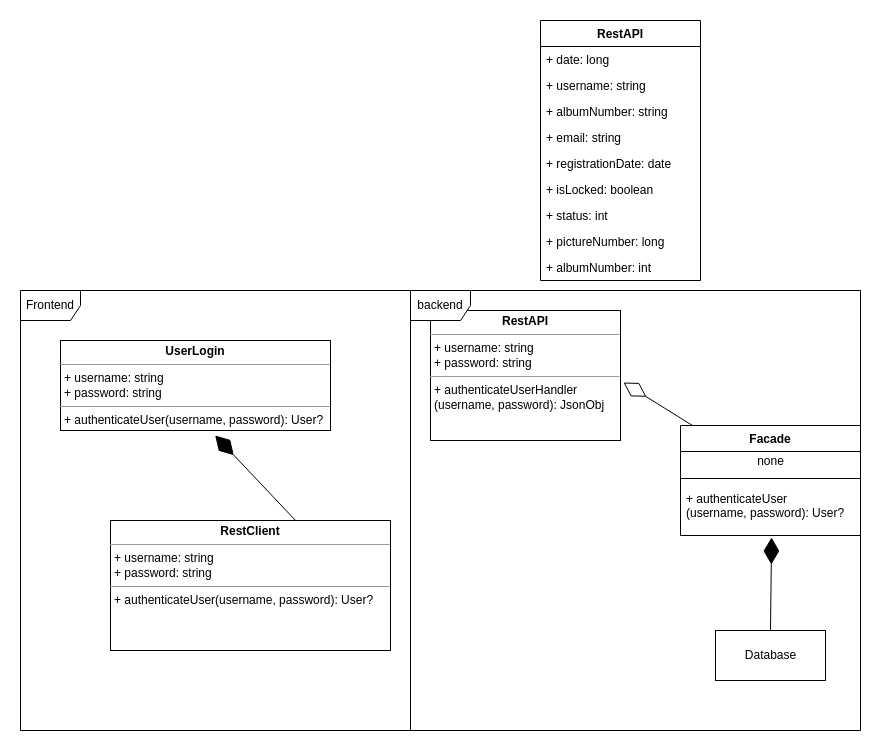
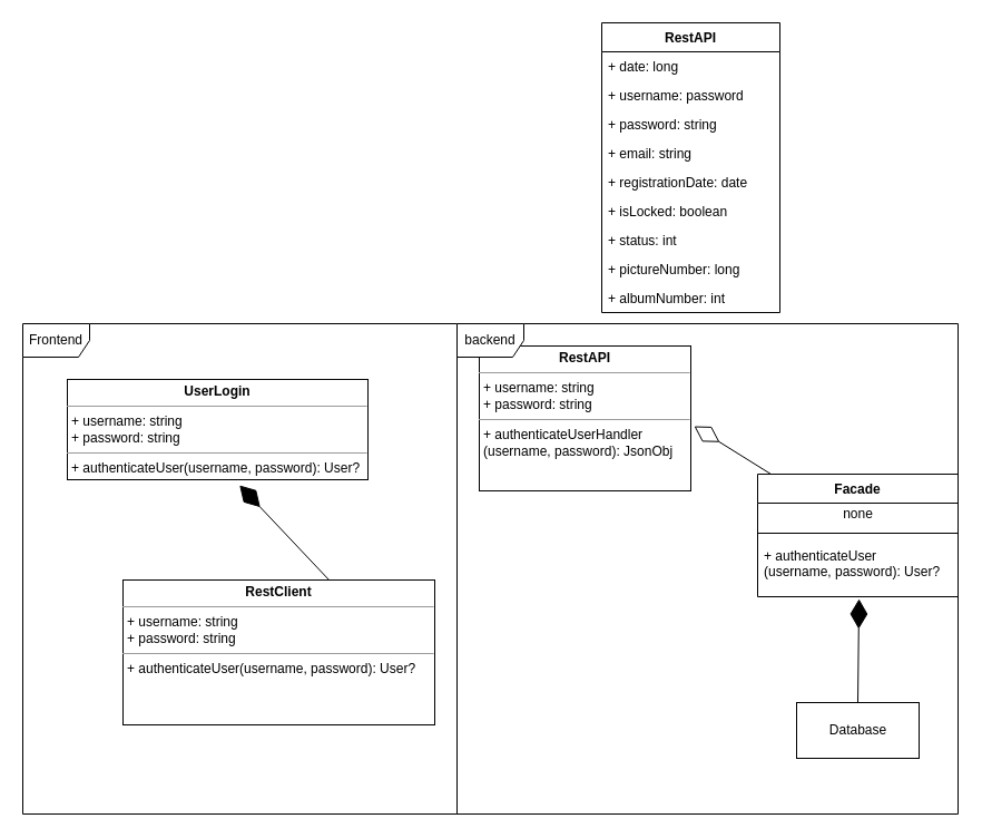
  <mxCell id="0" />
  <mxCell id="1" parent="0" />
  <mxCell id="2" value="RestAPI" style="swimlane;fontStyle=1;align=center;verticalAlign=top;childLayout=stackLayout;horizontal=1;startSize=26;horizontalStack=0;resizeParent=1;resizeParentMax=0;resizeLast=0;collapsible=1;marginBottom=0;" parent="1" vertex="1"><mxGeometry x="540" y="20" width="160" height="260" as="geometry" /></mxCell>
  <mxCell id="3" value="+ date: long&#10;" style="text;strokeColor=none;fillColor=none;align=left;verticalAlign=top;spacingLeft=4;spacingRight=4;overflow=hidden;rotatable=0;points=[[0,0.5],[1,0.5]];portConstraint=eastwest;" parent="2" vertex="1"><mxGeometry y="26" width="160" height="26" as="geometry" /></mxCell>
- <mxCell id="4" value="+ username: string&#10;" style="text;strokeColor=none;fillColor=none;align=left;verticalAlign=top;spacingLeft=4;spacingRight=4;overflow=hidden;rotatable=0;points=[[0,0.5],[1,0.5]];portConstraint=eastwest;" parent="2" vertex="1"><mxGeometry y="52" width="160" height="26" as="geometry" /></mxCell>
- <mxCell id="5" value="+ albumNumber: string" style="text;strokeColor=none;fillColor=none;align=left;verticalAlign=top;spacingLeft=4;spacingRight=4;overflow=hidden;rotatable=0;points=[[0,0.5],[1,0.5]];portConstraint=eastwest;" parent="2" vertex="1"><mxGeometry y="78" width="160" height="26" as="geometry" /></mxCell>
+ <mxCell id="4" value="+ username: password&#10;" style="text;strokeColor=none;fillColor=none;align=left;verticalAlign=top;spacingLeft=4;spacingRight=4;overflow=hidden;rotatable=0;points=[[0,0.5],[1,0.5]];portConstraint=eastwest;" parent="2" vertex="1"><mxGeometry y="52" width="160" height="26" as="geometry" /></mxCell>
+ <mxCell id="5" value="+ password: string" style="text;strokeColor=none;fillColor=none;align=left;verticalAlign=top;spacingLeft=4;spacingRight=4;overflow=hidden;rotatable=0;points=[[0,0.5],[1,0.5]];portConstraint=eastwest;" parent="2" vertex="1"><mxGeometry y="78" width="160" height="26" as="geometry" /></mxCell>
  <mxCell id="6" value="+ email: string&#10;" style="text;strokeColor=none;fillColor=none;align=left;verticalAlign=top;spacingLeft=4;spacingRight=4;overflow=hidden;rotatable=0;points=[[0,0.5],[1,0.5]];portConstraint=eastwest;" parent="2" vertex="1"><mxGeometry y="104" width="160" height="26" as="geometry" /></mxCell>
  <mxCell id="7" value="+ registrationDate: date&#10;" style="text;strokeColor=none;fillColor=none;align=left;verticalAlign=top;spacingLeft=4;spacingRight=4;overflow=hidden;rotatable=0;points=[[0,0.5],[1,0.5]];portConstraint=eastwest;" parent="2" vertex="1"><mxGeometry y="130" width="160" height="26" as="geometry" /></mxCell>
  <mxCell id="8" value="+ isLocked: boolean&#10;" style="text;strokeColor=none;fillColor=none;align=left;verticalAlign=top;spacingLeft=4;spacingRight=4;overflow=hidden;rotatable=0;points=[[0,0.5],[1,0.5]];portConstraint=eastwest;" parent="2" vertex="1"><mxGeometry y="156" width="160" height="26" as="geometry" /></mxCell>
  <mxCell id="9" value="+ status: int&#10;" style="text;strokeColor=none;fillColor=none;align=left;verticalAlign=top;spacingLeft=4;spacingRight=4;overflow=hidden;rotatable=0;points=[[0,0.5],[1,0.5]];portConstraint=eastwest;" parent="2" vertex="1"><mxGeometry y="182" width="160" height="26" as="geometry" /></mxCell>
  <mxCell id="10" value="+ pictureNumber: long&#10;" style="text;strokeColor=none;fillColor=none;align=left;verticalAlign=top;spacingLeft=4;spacingRight=4;overflow=hidden;rotatable=0;points=[[0,0.5],[1,0.5]];portConstraint=eastwest;" parent="2" vertex="1"><mxGeometry y="208" width="160" height="26" as="geometry" /></mxCell>
  <mxCell id="11" value="+ albumNumber: int&#10;" style="text;strokeColor=none;fillColor=none;align=left;verticalAlign=top;spacingLeft=4;spacingRight=4;overflow=hidden;rotatable=0;points=[[0,0.5],[1,0.5]];portConstraint=eastwest;" parent="2" vertex="1"><mxGeometry y="234" width="160" height="26" as="geometry" /></mxCell>
  <mxCell id="12" value="&lt;p style=&quot;margin: 0px ; margin-top: 4px ; text-align: center&quot;&gt;&lt;b&gt;UserLogin&lt;/b&gt;&lt;/p&gt;&lt;hr size=&quot;1&quot;&gt;&lt;p style=&quot;margin: 0px ; margin-left: 4px&quot;&gt;+ username: string&lt;/p&gt;&lt;p style=&quot;margin: 0px ; margin-left: 4px&quot;&gt;+ password: string&lt;/p&gt;&lt;hr size=&quot;1&quot;&gt;&lt;p style=&quot;margin: 0px ; margin-left: 4px&quot;&gt;+ authenticateUser(username, password): User?&amp;nbsp;&lt;/p&gt;" style="verticalAlign=top;align=left;overflow=fill;fontSize=12;fontFamily=Helvetica;html=1;" parent="1" vertex="1"><mxGeometry x="60" y="340" width="270" height="90" as="geometry" /></mxCell>
  <mxCell id="13" value="&lt;p style=&quot;margin: 0px ; margin-top: 4px ; text-align: center&quot;&gt;&lt;b&gt;RestClient&lt;/b&gt;&lt;/p&gt;&lt;hr size=&quot;1&quot;&gt;&lt;p style=&quot;margin: 0px 0px 0px 4px&quot;&gt;+ username: string&lt;/p&gt;&lt;p style=&quot;margin: 0px 0px 0px 4px&quot;&gt;+ password: string&lt;/p&gt;&lt;hr size=&quot;1&quot;&gt;&lt;p style=&quot;margin: 0px ; margin-left: 4px&quot;&gt;+ authenticateUser(username, password): User?&lt;br&gt;&lt;/p&gt;" style="verticalAlign=top;align=left;overflow=fill;fontSize=12;fontFamily=Helvetica;html=1;" parent="1" vertex="1"><mxGeometry x="110" y="520" width="280" height="130" as="geometry" /></mxCell>
  <mxCell id="14" value="" style="endArrow=diamondThin;endFill=1;endSize=24;html=1;entryX=0.573;entryY=1.056;entryDx=0;entryDy=0;entryPerimeter=0;exitX=0.661;exitY=0;exitDx=0;exitDy=0;exitPerimeter=0;" parent="1" source="13" target="12" edge="1"><mxGeometry width="160" relative="1" as="geometry"><mxPoint x="350" y="560" as="sourcePoint" /><mxPoint x="510" y="560" as="targetPoint" /></mxGeometry></mxCell>
  <mxCell id="15" value="&lt;p style=&quot;margin: 0px ; margin-top: 4px ; text-align: center&quot;&gt;&lt;b&gt;RestAPI&lt;/b&gt;&lt;/p&gt;&lt;hr size=&quot;1&quot;&gt;&lt;p style=&quot;margin: 0px 0px 0px 4px&quot;&gt;+ username: string&lt;/p&gt;&lt;p style=&quot;margin: 0px 0px 0px 4px&quot;&gt;+ password: string&lt;/p&gt;&lt;hr size=&quot;1&quot;&gt;&lt;p style=&quot;margin: 0px ; margin-left: 4px&quot;&gt;+ authenticateUserHandler&lt;/p&gt;&lt;p style=&quot;margin: 0px ; margin-left: 4px&quot;&gt;(username, password): JsonObj&lt;br&gt;&lt;/p&gt;" style="verticalAlign=top;align=left;overflow=fill;fontSize=12;fontFamily=Helvetica;html=1;" parent="1" vertex="1"><mxGeometry x="430" y="310" width="190" height="130" as="geometry" /></mxCell>
  <mxCell id="16" value="" style="endArrow=diamondThin;endFill=0;endSize=24;html=1;entryX=1.016;entryY=0.554;entryDx=0;entryDy=0;entryPerimeter=0;" parent="1" target="15" edge="1"><mxGeometry width="160" relative="1" as="geometry"><mxPoint x="700" y="430" as="sourcePoint" /><mxPoint x="510" y="530" as="targetPoint" /></mxGeometry></mxCell>
  <mxCell id="17" value="Facade" style="swimlane;fontStyle=1;align=center;verticalAlign=top;childLayout=stackLayout;horizontal=1;startSize=26;horizontalStack=0;resizeParent=1;resizeParentMax=0;resizeLast=0;collapsible=1;marginBottom=0;" parent="1" vertex="1"><mxGeometry x="680" y="425" width="180" height="110" as="geometry" /></mxCell>
  <mxCell id="18" value="none" style="text;html=1;align=center;verticalAlign=middle;resizable=0;points=[];autosize=1;" vertex="1" parent="17"><mxGeometry y="26" width="180" height="20" as="geometry" /></mxCell>
  <mxCell id="19" value="" style="line;strokeWidth=1;fillColor=none;align=left;verticalAlign=middle;spacingTop=-1;spacingLeft=3;spacingRight=3;rotatable=0;labelPosition=right;points=[];portConstraint=eastwest;" parent="17" vertex="1"><mxGeometry y="46" width="180" height="14" as="geometry" /></mxCell>
  <mxCell id="20" value="+ authenticateUser&#10;(username, password): User?" style="text;strokeColor=none;fillColor=none;align=left;verticalAlign=top;spacingLeft=4;spacingRight=4;overflow=hidden;rotatable=0;points=[[0,0.5],[1,0.5]];portConstraint=eastwest;" parent="17" vertex="1"><mxGeometry y="60" width="180" height="50" as="geometry" /></mxCell>
  <mxCell id="21" value="Database" style="html=1;" parent="1" vertex="1"><mxGeometry x="715" y="630" width="110" height="50" as="geometry" /></mxCell>
  <mxCell id="22" value="" style="endArrow=diamondThin;endFill=1;endSize=24;html=1;exitX=0.5;exitY=0;exitDx=0;exitDy=0;entryX=0.506;entryY=1.04;entryDx=0;entryDy=0;entryPerimeter=0;" parent="1" source="21" target="20" edge="1"><mxGeometry width="160" relative="1" as="geometry"><mxPoint x="480" y="530" as="sourcePoint" /><mxPoint x="640" y="530" as="targetPoint" /></mxGeometry></mxCell>
  <mxCell id="23" value="Frontend" style="shape=umlFrame;whiteSpace=wrap;html=1;" parent="1" vertex="1"><mxGeometry x="20" y="290" width="390" height="440" as="geometry" /></mxCell>
  <mxCell id="24" value="backend" style="shape=umlFrame;whiteSpace=wrap;html=1;" parent="1" vertex="1"><mxGeometry x="410" y="290" width="450" height="440" as="geometry" /></mxCell>
